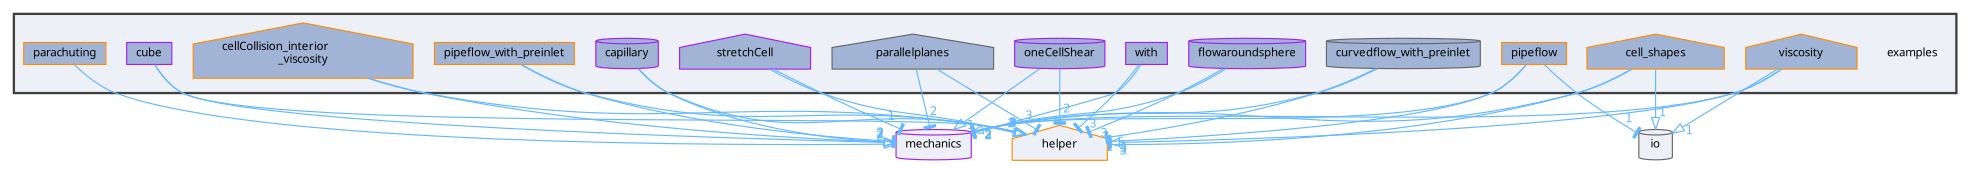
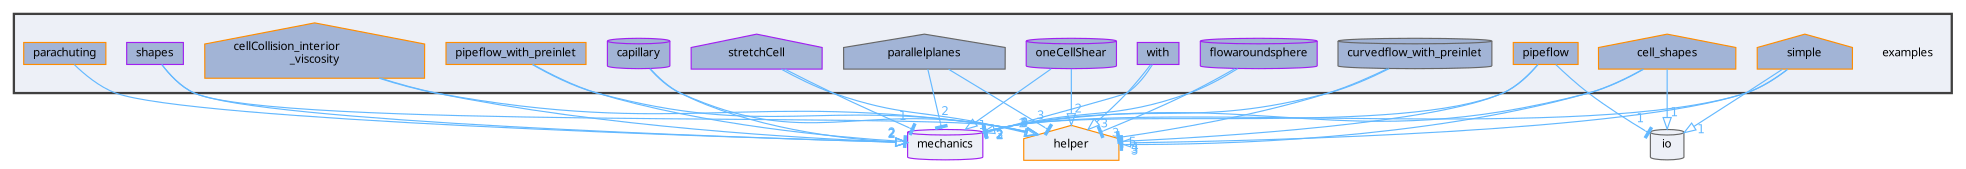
  digraph {
    compound=true
    fontname="Noto Sans"
    node [color=darkorange fontname="Noto Sans" fontsize=10 shape=cylinder fillcolor="#a2b4d6" style=filled]
    edge [arrowhead=tee color=steelblue1 fontcolor=steelblue1 fontname="Noto Sans" fontsize=10 headlabel=2 labeldistance=1.5 labelfontname=Helvetica labelfontsize=10]
    n1 [height=0.2 label=examples shape=plaintext width=0.4 fillcolor="" style=""]
    n2 [color=purple height=0.2 label=capillary width=0.4]
    n3 [height=0.2 label=cell_shapes shape=house width=0.4]
    n4 [height=0.2 label="cellCollision_interior\l_viscosity" shape=house width=0.4]
-   n5 [color=purple height=0.2 label=cube shape=box width=0.4]
+   n5 [color=purple height=0.2 label=shapes shape=box width=0.4]
    n6 [color=gray40 height=0.2 label=curvedflow_with_preinlet width=0.4]
    n7 [color=purple height=0.2 label=flowaroundsphere width=0.4]
    n8 [color=purple height=0.2 label=with shape=box width=0.4]
    n9 [color=purple height=0.2 label=oneCellShear width=0.4]
    n10 [height=0.2 label=parachuting shape=box width=0.4]
    n11 [color=gray40 height=0.2 label=parallelplanes shape=house width=0.4]
    n12 [height=0.2 label=pipeflow shape=box width=0.4]
    n13 [height=0.2 label=pipeflow_with_preinlet shape=box width=0.4]
-   n14 [height=0.2 label=viscosity shape=house width=0.4]
+   n14 [height=0.2 label=simple shape=house width=0.4]
    n15 [color=purple height=0.2 label=stretchCell shape=house width=0.4]
    n16 [color=purple fillcolor="#edf0f7" height=0.2 label=mechanics width=0.4]
    n17 [fillcolor="#edf0f7" height=0.2 label=helper shape=house width=0.4]
    n18 [color=gray40 fillcolor="#edf0f7" height=0.2 label=io width=0.4]
    subgraph cluster_1 {
      bgcolor="#edf0f7"
      fontsize=10
      pencolor=grey25
      style="filled,bold"
      n1
      n2
      n3
      n4
      n5
      n6
      n7
      n8
      n9
      n10
      n11
      n12
      n13
      n14
      n15
    }
    n2 -> n16 [arrowhead=onormal]
    n2 -> n17 [arrowhead=onormal headlabel=4]
    n3 -> n16 [headlabel=3]
    n3 -> n17 [headlabel=3]
    n3 -> n18 [arrowhead=onormal headlabel=1]
    n4 -> n16 [arrowhead=onormal]
    n4 -> n17 [arrowhead=onormal]
    n5 -> n16 [arrowhead=onormal]
    n5 -> n17 [arrowhead=onormal headlabel=3]
    n6 -> n16 [arrowhead=onormal]
    n6 -> n17 [headlabel=5]
    n7 -> n16
    n7 -> n17 [headlabel=3]
    n8 -> n16
-   n8 -> n17 [headlabel=3]
+   n8 -> n17 [arrowhead=onormal headlabel=3]
    n9 -> n16 [arrowhead=onormal headlabel=1]
-   n9 -> n17
+   n9 -> n17 [arrowhead=onormal]
    n10 -> n16 [arrowhead=onormal]
    n11 -> n16
    n11 -> n17 [headlabel=3]
    n12 -> n16
    n12 -> n17 [headlabel=4]
    n12 -> n18 [headlabel=1]
    n13 -> n16
    n13 -> n17 [arrowhead=onormal headlabel=5]
    n14 -> n16
    n14 -> n17 [arrowhead=onormal headlabel=3]
    n14 -> n18 [arrowhead=onormal headlabel=1]
    n15 -> n16 [headlabel=1]
    n15 -> n17 [arrowhead=onormal]
  }
